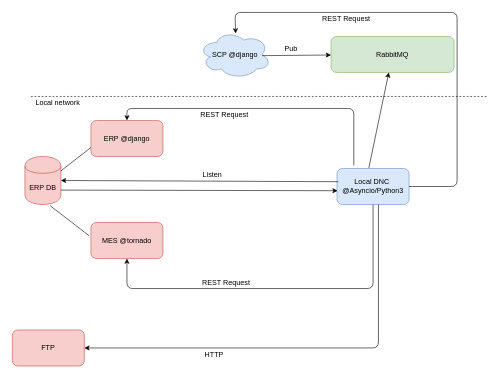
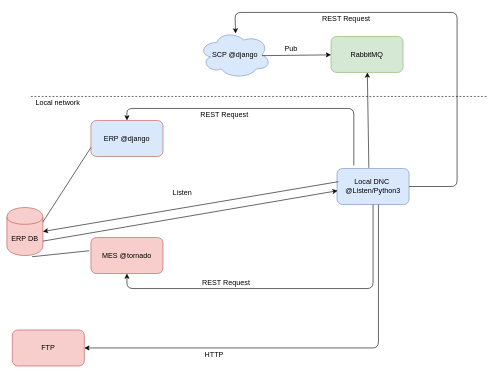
  <mxCell id="0" />
  <mxCell id="1" parent="0" />
  <mxCell id="2" value="" style="endArrow=none;dashed=1;html=1;" parent="1" edge="1"><mxGeometry width="50" height="50" relative="1" as="geometry"><mxPoint x="51" y="160" as="sourcePoint" /><mxPoint x="811" y="160" as="targetPoint" /></mxGeometry></mxCell>
  <mxCell id="3" value="&lt;div&gt;Local network&lt;/div&gt;" style="text;html=1;strokeColor=none;fillColor=none;align=center;verticalAlign=middle;whiteSpace=wrap;rounded=0;" parent="1" vertex="1"><mxGeometry x="51" y="160" width="90" height="20" as="geometry" /></mxCell>
  <mxCell id="4" value="SCP @django" style="ellipse;shape=cloud;whiteSpace=wrap;html=1;fillColor=#dae8fc;strokeColor=#6c8ebf;" parent="1" vertex="1"><mxGeometry x="331" y="50" width="120" height="80" as="geometry" /></mxCell>
- <mxCell id="5" value="RabbitMQ" style="rounded=1;whiteSpace=wrap;html=1;fillColor=#d5e8d4;strokeColor=#82b366;" parent="1" vertex="1"><mxGeometry x="551" y="60" width="205" height="60" as="geometry" /></mxCell>
- <mxCell id="6" value="ERP @django" style="rounded=1;whiteSpace=wrap;html=1;fillColor=#f8cecc;strokeColor=#b85450;" parent="1" vertex="1"><mxGeometry x="151" y="200" width="120" height="60" as="geometry" /></mxCell>
- <mxCell id="7" value="MES @tornado" style="rounded=1;whiteSpace=wrap;html=1;fillColor=#f8cecc;strokeColor=#b85450;" parent="1" vertex="1"><mxGeometry x="151" y="370" width="120" height="60" as="geometry" /></mxCell>
- <mxCell id="8" value="&lt;div&gt;ERP DB&lt;/div&gt;" style="shape=cylinder;whiteSpace=wrap;html=1;boundedLbl=1;backgroundOutline=1;fillColor=#f8cecc;strokeColor=#b85450;" parent="1" vertex="1"><mxGeometry x="41" y="260" width="60" height="80" as="geometry" /></mxCell>
+ <mxCell id="5" value="RabbitMQ" style="rounded=1;whiteSpace=wrap;html=1;fillColor=#d5e8d4;strokeColor=#82b366;" parent="1" vertex="1"><mxGeometry x="551" y="60" width="120" height="60" as="geometry" /></mxCell>
+ <mxCell id="6" value="ERP @django" style="rounded=1;whiteSpace=wrap;html=1;fillColor=#dae8fc;strokeColor=#b85450;" parent="1" vertex="1"><mxGeometry x="151" y="200" width="120" height="60" as="geometry" /></mxCell>
+ <mxCell id="7" value="MES @tornado" style="rounded=1;whiteSpace=wrap;html=1;fillColor=#f8cecc;strokeColor=#b85450;" parent="1" vertex="1"><mxGeometry x="151" y="395" width="120" height="60" as="geometry" /></mxCell>
+ <mxCell id="8" value="&lt;div&gt;ERP DB&lt;/div&gt;" style="shape=cylinder;whiteSpace=wrap;html=1;boundedLbl=1;backgroundOutline=1;fillColor=#f8cecc;strokeColor=#b85450;" parent="1" vertex="1"><mxGeometry x="11" y="345" width="60" height="80" as="geometry" /></mxCell>
  <mxCell id="9" value="" style="endArrow=none;html=1;exitX=1;exitY=0.3;exitDx=0;exitDy=0;entryX=0;entryY=0.75;entryDx=0;entryDy=0;" parent="1" source="8" target="6" edge="1"><mxGeometry width="50" height="50" relative="1" as="geometry"><mxPoint x="101" y="230" as="sourcePoint" /><mxPoint x="151" y="180" as="targetPoint" /></mxGeometry></mxCell>
- <mxCell id="10" value="&lt;div&gt;Local DNC&amp;nbsp; &lt;br&gt;&lt;/div&gt;&lt;div&gt;@Asyncio/Python3&lt;/div&gt;" style="rounded=1;whiteSpace=wrap;html=1;fillColor=#dae8fc;strokeColor=#6c8ebf;" parent="1" vertex="1"><mxGeometry x="561" y="280" width="120" height="60" as="geometry" /></mxCell>
- <mxCell id="11" value="Listen" style="text;html=1;align=center;verticalAlign=middle;resizable=0;points=[];autosize=1;" parent="1" vertex="1"><mxGeometry x="328" y="280" width="50" height="20" as="geometry" /></mxCell>
+ <mxCell id="10" value="&lt;div&gt;Local DNC&amp;nbsp; &lt;br&gt;&lt;/div&gt;&lt;div&gt;@Listen/Python3&lt;/div&gt;" style="rounded=1;whiteSpace=wrap;html=1;fillColor=#dae8fc;strokeColor=#6c8ebf;" parent="1" vertex="1"><mxGeometry x="561" y="280" width="120" height="60" as="geometry" /></mxCell>
+ <mxCell id="11" value="Listen" style="text;html=1;align=center;verticalAlign=middle;resizable=0;points=[];autosize=1;" parent="1" vertex="1"><mxGeometry x="278" y="310" width="50" height="20" as="geometry" /></mxCell>
  <mxCell id="12" value="" style="endArrow=classic;html=1;" parent="1" target="5" edge="1"><mxGeometry width="50" height="50" relative="1" as="geometry"><mxPoint x="436" y="92" as="sourcePoint" /><mxPoint x="521" y="-60" as="targetPoint" /></mxGeometry></mxCell>
  <mxCell id="13" value="Pub" style="text;html=1;align=center;verticalAlign=middle;resizable=0;points=[];autosize=1;" parent="1" vertex="1"><mxGeometry x="464" y="70" width="40" height="20" as="geometry" /></mxCell>
  <mxCell id="14" value="" style="endArrow=classic;html=1;exitX=0.442;exitY=-0.017;exitDx=0;exitDy=0;exitPerimeter=0;" parent="1" source="10" target="5" edge="1"><mxGeometry width="50" height="50" relative="1" as="geometry"><mxPoint x="612" y="237" as="sourcePoint" /><mxPoint x="651" y="150" as="targetPoint" /></mxGeometry></mxCell>
  <mxCell id="15" value="" style="endArrow=classic;html=1;entryX=0.5;entryY=1;entryDx=0;entryDy=0;" parent="1" target="7" edge="1"><mxGeometry width="50" height="50" relative="1" as="geometry"><mxPoint x="621" y="340" as="sourcePoint" /><mxPoint x="111" y="480" as="targetPoint" /><Array as="points"><mxPoint x="621" y="480" /><mxPoint x="211" y="480" /></Array></mxGeometry></mxCell>
  <mxCell id="16" value="REST Request" style="text;html=1;align=center;verticalAlign=middle;resizable=0;points=[];autosize=1;" parent="1" vertex="1"><mxGeometry x="331" y="460" width="90" height="20" as="geometry" /></mxCell>
  <mxCell id="17" value="" style="endArrow=classic;html=1;entryX=0.5;entryY=0;entryDx=0;entryDy=0;" parent="1" target="6" edge="1"><mxGeometry width="50" height="50" relative="1" as="geometry"><mxPoint x="589" y="275" as="sourcePoint" /><mxPoint x="221" y="190" as="targetPoint" /><Array as="points"><mxPoint x="589" y="180" /><mxPoint x="211" y="180" /></Array></mxGeometry></mxCell>
  <mxCell id="18" value="REST Request" style="text;html=1;align=center;verticalAlign=middle;resizable=0;points=[];autosize=1;" parent="1" vertex="1"><mxGeometry x="328" y="180" width="90" height="20" as="geometry" /></mxCell>
  <mxCell id="19" value="" style="endArrow=classic;html=1;exitX=1;exitY=0.5;exitDx=0;exitDy=0;entryX=0.508;entryY=0.063;entryDx=0;entryDy=0;entryPerimeter=0;" parent="1" source="10" target="4" edge="1"><mxGeometry width="50" height="50" relative="1" as="geometry"><mxPoint x="711" y="270" as="sourcePoint" /><mxPoint x="351" y="20" as="targetPoint" /><Array as="points"><mxPoint x="761" y="310" /><mxPoint x="761" y="20" /><mxPoint x="391" y="20" /></Array></mxGeometry></mxCell>
  <mxCell id="20" value="REST Request" style="text;html=1;align=center;verticalAlign=middle;resizable=0;points=[];autosize=1;" parent="1" vertex="1"><mxGeometry x="531" y="20" width="90" height="20" as="geometry" /></mxCell>
  <mxCell id="21" value="FTP" style="rounded=1;whiteSpace=wrap;html=1;fillColor=#f8cecc;strokeColor=#b85450;" parent="1" vertex="1"><mxGeometry x="20" y="549" width="120" height="60" as="geometry" /></mxCell>
  <mxCell id="22" value="" style="endArrow=classic;html=1;entryX=1;entryY=0.5;entryDx=0;entryDy=0;" parent="1" target="21" edge="1"><mxGeometry width="50" height="50" relative="1" as="geometry"><mxPoint x="630" y="340" as="sourcePoint" /><mxPoint x="630" y="619" as="targetPoint" /><Array as="points"><mxPoint x="630" y="579" /></Array></mxGeometry></mxCell>
  <mxCell id="23" value="HTTP" style="text;html=1;align=center;verticalAlign=middle;resizable=0;points=[];autosize=1;" parent="1" vertex="1"><mxGeometry x="331" y="580" width="50" height="20" as="geometry" /></mxCell>
  <mxCell id="24" value="" style="endArrow=none;html=1;entryX=-0.025;entryY=0.367;entryDx=0;entryDy=0;entryPerimeter=0;exitX=0.7;exitY=1.025;exitDx=0;exitDy=0;exitPerimeter=0;" parent="1" source="8" target="7" edge="1"><mxGeometry width="50" height="50" relative="1" as="geometry"><mxPoint x="61" y="410" as="sourcePoint" /><mxPoint x="111" y="360" as="targetPoint" /></mxGeometry></mxCell>
  <mxCell id="25" value="" style="endArrow=classic;html=1;entryX=1;entryY=0.5;entryDx=0;entryDy=0;exitX=0.017;exitY=0.367;exitDx=0;exitDy=0;exitPerimeter=0;" parent="1" source="10" target="8" edge="1"><mxGeometry width="50" height="50" relative="1" as="geometry"><mxPoint x="391" y="380" as="sourcePoint" /><mxPoint x="441" y="330" as="targetPoint" /><Array as="points" /></mxGeometry></mxCell>
  <mxCell id="26" value="" style="endArrow=classic;html=1;exitX=1;exitY=0.7;exitDx=0;exitDy=0;entryX=0.008;entryY=0.617;entryDx=0;entryDy=0;entryPerimeter=0;" parent="1" source="8" target="10" edge="1"><mxGeometry width="50" height="50" relative="1" as="geometry"><mxPoint x="171" y="360" as="sourcePoint" /><mxPoint x="221" y="310" as="targetPoint" /></mxGeometry></mxCell>
